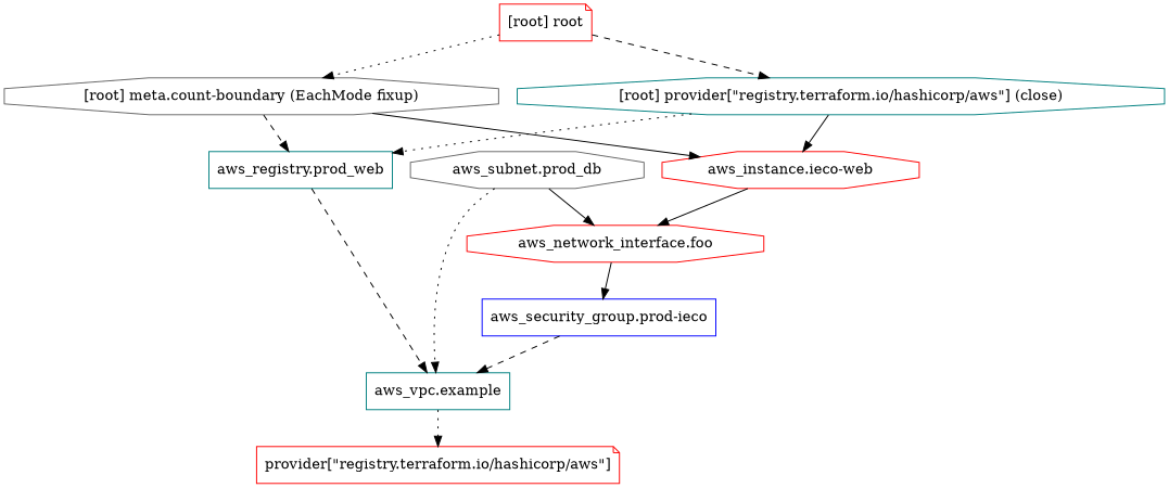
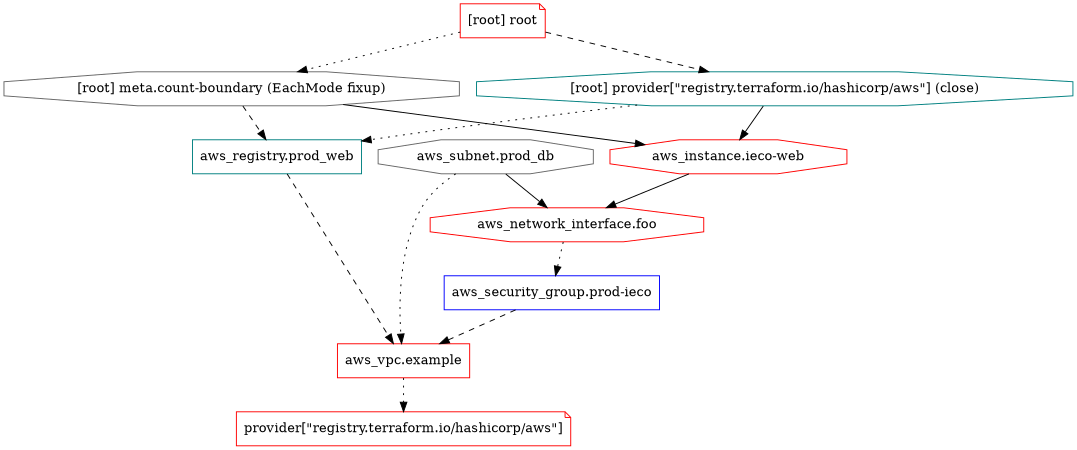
  digraph {
    compound=true
    newrank=true
    node [color=red shape=octagon]
    edge [style=dotted]
    n1 [label="aws_instance.ieco-web"]
    n2 [label="aws_network_interface.foo"]
    n3 [color=blue label="aws_security_group.prod-ieco" shape=box]
    n4 [color=gray40 label="aws_subnet.prod_db"]
-   n5 [color=teal label="aws_vpc.example" shape=box]
+   n5 [label="aws_vpc.example" shape=box]
    n6 [color=teal label="aws_registry.prod_web" shape=box]
    n7 [label="provider[\"registry.terraform.io/hashicorp/aws\"]" shape=note]
    "[root] meta.count-boundary (EachMode fixup)" [color=gray40]
    "[root] provider[\"registry.terraform.io/hashicorp/aws\"] (close)" [color=teal]
    "[root] root" [shape=note]
    subgraph sub_1 {
      n1
      n2
      n3
      n4
      n5
      n6
      n7
      "[root] meta.count-boundary (EachMode fixup)"
      "[root] provider[\"registry.terraform.io/hashicorp/aws\"] (close)"
      "[root] root"
    }
    n1 -> n2 [style=solid]
-   n2 -> n3 [style=solid]
+   n2 -> n3
    n3 -> n5 [style=dashed]
    n4 -> n2 [style=solid]
    n4 -> n5
    n5 -> n7
    n6 -> n5 [style=dashed]
    "[root] meta.count-boundary (EachMode fixup)" -> n1 [style=solid]
    "[root] meta.count-boundary (EachMode fixup)" -> n6 [style=dashed]
    "[root] provider[\"registry.terraform.io/hashicorp/aws\"] (close)" -> n1 [style=solid]
    "[root] provider[\"registry.terraform.io/hashicorp/aws\"] (close)" -> n6
    "[root] root" -> "[root] meta.count-boundary (EachMode fixup)"
    "[root] root" -> "[root] provider[\"registry.terraform.io/hashicorp/aws\"] (close)" [style=dashed]
  }
